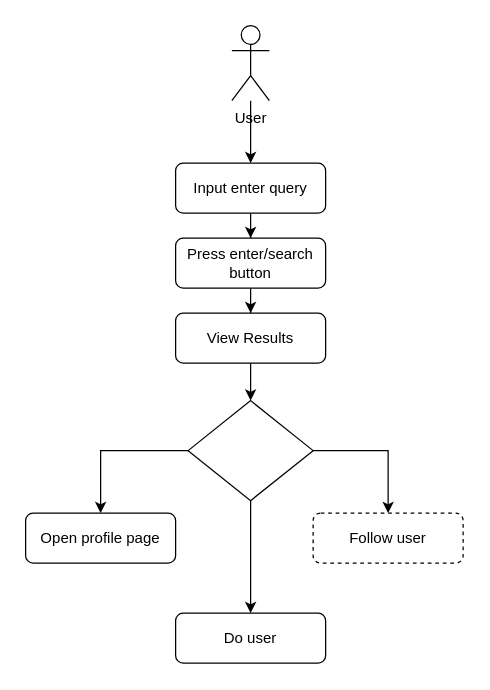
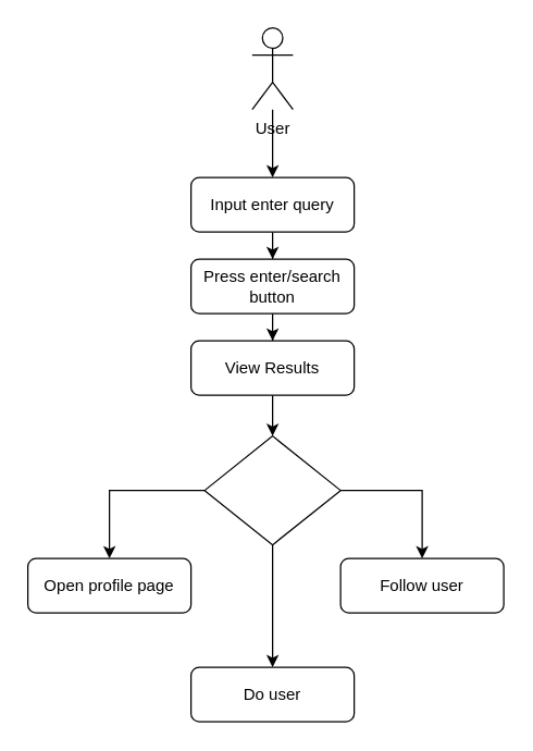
  <mxCell id="0" />
  <mxCell id="1" parent="0" />
  <mxCell id="2" style="edgeStyle=orthogonalEdgeStyle;rounded=0;orthogonalLoop=1;jettySize=auto;html=1;" parent="1" source="3" target="7" edge="1"><mxGeometry relative="1" as="geometry" /></mxCell>
  <mxCell id="3" value="Input enter query" style="rounded=1;whiteSpace=wrap;html=1;fontSize=12;glass=0;strokeWidth=1;shadow=0;" parent="1" vertex="1"><mxGeometry x="140" y="130" width="120" height="40" as="geometry" /></mxCell>
  <mxCell id="4" style="edgeStyle=orthogonalEdgeStyle;rounded=0;orthogonalLoop=1;jettySize=auto;html=1;" parent="1" source="5" target="3" edge="1"><mxGeometry relative="1" as="geometry" /></mxCell>
  <mxCell id="5" value="User" style="shape=umlActor;verticalLabelPosition=bottom;verticalAlign=top;html=1;outlineConnect=0;" parent="1" vertex="1"><mxGeometry x="185" y="20" width="30" height="60" as="geometry" /></mxCell>
  <mxCell id="6" style="edgeStyle=orthogonalEdgeStyle;rounded=0;orthogonalLoop=1;jettySize=auto;html=1;" parent="1" source="7" target="9" edge="1"><mxGeometry relative="1" as="geometry" /></mxCell>
  <mxCell id="7" value="Press enter/search button" style="rounded=1;whiteSpace=wrap;html=1;fontSize=12;glass=0;strokeWidth=1;shadow=0;" parent="1" vertex="1"><mxGeometry x="140" y="190" width="120" height="40" as="geometry" /></mxCell>
  <mxCell id="8" style="edgeStyle=orthogonalEdgeStyle;rounded=0;orthogonalLoop=1;jettySize=auto;html=1;" edge="1" parent="1" source="9" target="13"><mxGeometry relative="1" as="geometry" /></mxCell>
  <mxCell id="9" value="View Results" style="rounded=1;whiteSpace=wrap;html=1;fontSize=12;glass=0;strokeWidth=1;shadow=0;" parent="1" vertex="1"><mxGeometry x="140" y="250" width="120" height="40" as="geometry" /></mxCell>
  <mxCell id="10" style="edgeStyle=orthogonalEdgeStyle;rounded=0;orthogonalLoop=1;jettySize=auto;html=1;" edge="1" parent="1" source="13" target="14"><mxGeometry relative="1" as="geometry" /></mxCell>
  <mxCell id="11" style="edgeStyle=orthogonalEdgeStyle;rounded=0;orthogonalLoop=1;jettySize=auto;html=1;" edge="1" parent="1" source="13" target="15"><mxGeometry relative="1" as="geometry"><Array as="points"><mxPoint x="310" y="360" /></Array></mxGeometry></mxCell>
  <mxCell id="12" style="edgeStyle=orthogonalEdgeStyle;rounded=0;orthogonalLoop=1;jettySize=auto;html=1;" edge="1" parent="1" source="13" target="16"><mxGeometry relative="1" as="geometry" /></mxCell>
  <mxCell id="13" value="" style="rhombus;whiteSpace=wrap;html=1;shadow=0;fontFamily=Helvetica;fontSize=12;align=center;strokeWidth=1;spacing=6;spacingTop=-4;" vertex="1" parent="1"><mxGeometry x="150" y="320" width="100" height="80" as="geometry" /></mxCell>
  <mxCell id="14" value="Open profile page" style="rounded=1;whiteSpace=wrap;html=1;fontSize=12;glass=0;strokeWidth=1;shadow=0;" vertex="1" parent="1"><mxGeometry x="20" y="410" width="120" height="40" as="geometry" /></mxCell>
- <mxCell id="15" value="Follow user" style="rounded=1;whiteSpace=wrap;html=1;fontSize=12;glass=0;strokeWidth=1;shadow=0;dashed=1;" vertex="1" parent="1"><mxGeometry x="250" y="410" width="120" height="40" as="geometry" /></mxCell>
+ <mxCell id="15" value="Follow user" style="rounded=1;whiteSpace=wrap;html=1;fontSize=12;glass=0;strokeWidth=1;shadow=0;" vertex="1" parent="1"><mxGeometry x="250" y="410" width="120" height="40" as="geometry" /></mxCell>
  <mxCell id="16" value="Do user" style="rounded=1;whiteSpace=wrap;html=1;fontSize=12;glass=0;strokeWidth=1;shadow=0;" vertex="1" parent="1"><mxGeometry x="140" y="490" width="120" height="40" as="geometry" /></mxCell>
